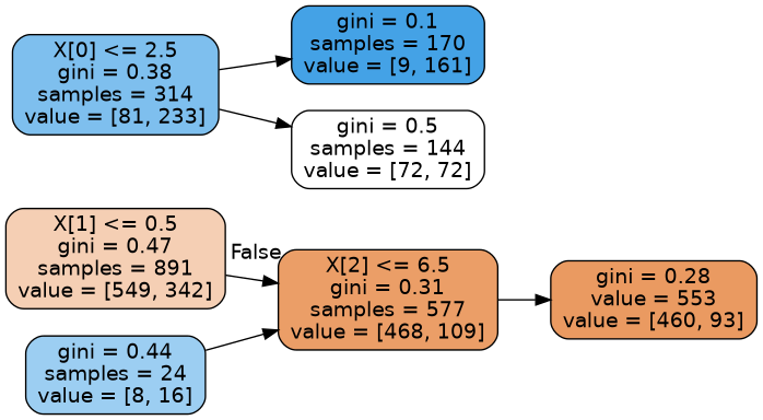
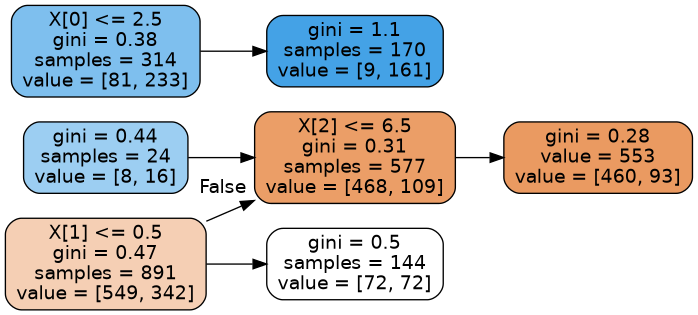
  digraph {
    rankdir=LR
    node [color=black fontname=helvetica shape=box style="filled, rounded"]
    edge [fontname=helvetica]
    n1 [fillcolor="#f5cfb4" label="X[1] <= 0.5\ngini = 0.47\nsamples = 891\nvalue = [549, 342]"]
    n2 [fillcolor="#eb9e67" label="X[2] <= 6.5\ngini = 0.31\nsamples = 577\nvalue = [468, 109]"]
    n3 [fillcolor="#7ebfee" label="X[0] <= 2.5\ngini = 0.38\nsamples = 314\nvalue = [81, 233]"]
-   n4 [fillcolor="#44a2e6" label="gini = 0.1\nsamples = 170\nvalue = [9, 161]"]
+   n4 [fillcolor="#44a2e6" label="gini = 1.1\nsamples = 170\nvalue = [9, 161]"]
    n5 [fillcolor="#ffffff" label="gini = 0.5\nsamples = 144\nvalue = [72, 72]"]
    n6 [fillcolor="#ea9a61" label="gini = 0.28\nvalue = 553\nvalue = [460, 93]"]
    n7 [fillcolor="#9ccef2" label="gini = 0.44\nsamples = 24\nvalue = [8, 16]"]
    n1 -> n2 [headlabel=False labelangle=-45 labeldistance=2.5]
    n2 -> n6
    n3 -> n4
-   n3 -> n5
+   n1 -> n5
    n7 -> n2
  }
